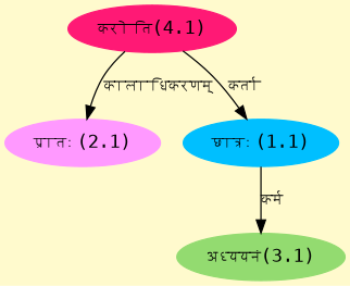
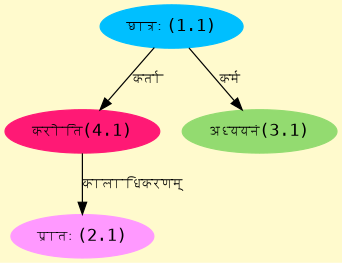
  digraph {
    bgcolor=lemonchiffon1
    compound=true
    fontname="DejaVu Sans Mono"
    rankdir=BT
    node [fontname="DejaVu Sans Mono" style=filled]
    edge [dir=back fontname="DejaVu Sans Mono"]
    n1 [color="#00BFFF" label="छात्रः(1.1)"]
    n2 [color="#FF1975" label="करोति(4.1)"]
    n3 [color="#FF99FF" label="प्रातः(2.1)"]
    n4 [color="#93DB70" label="अध्ययनं(3.1)"]
-   n1 -> n2 [label="कर्ता"]
+   n2 -> n1 [label="कर्ता"]
    n3 -> n2 [label="कालाधिकरणम्"]
    n4 -> n1 [label="कर्म"]
  }
